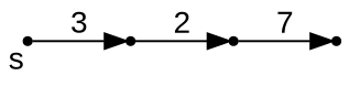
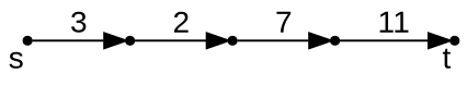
  digraph {
    rankdir=LR
    fontname="Liberation Sans"
    node [shape=point fontname="Liberation Sans"]
    edge [fontname="Liberation Sans"]
    s [xlabel=s]
    a
+   t [xlabel=t]
    b
    c
    s -> a [label=3]
    a -> b [label=2]
    b -> c [label=7]
+   c -> t [label=11]
  }
